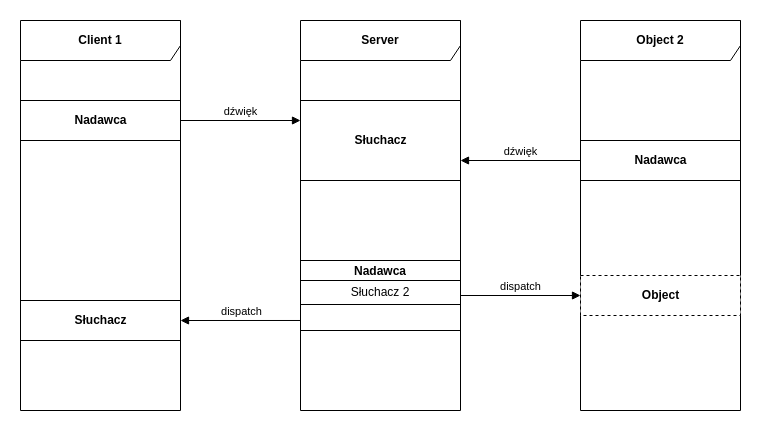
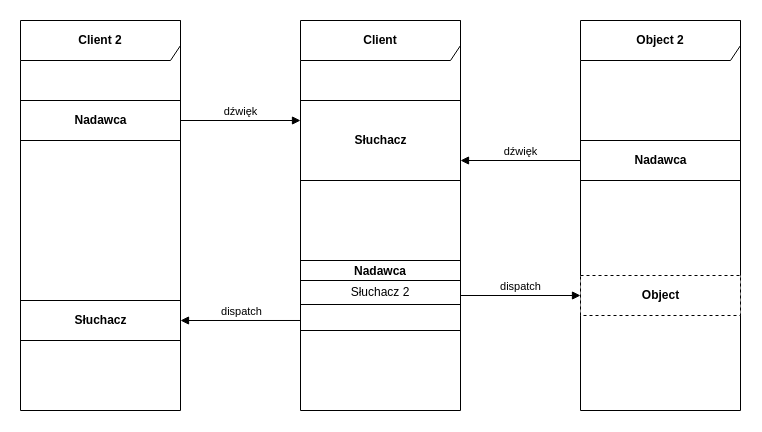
  <mxCell id="0" />
  <mxCell id="1" parent="0" />
- <mxCell id="2" value="&lt;b&gt;Client 1&lt;/b&gt;" style="shape=umlFrame;whiteSpace=wrap;html=1;width=160;height=40;" vertex="1" parent="1"><mxGeometry x="20" y="20" width="160" height="390" as="geometry" /></mxCell>
- <mxCell id="3" value="&lt;b&gt;Server&lt;/b&gt;" style="shape=umlFrame;whiteSpace=wrap;html=1;width=160;height=40;" vertex="1" parent="1"><mxGeometry x="300" y="20" width="160" height="390" as="geometry" /></mxCell>
+ <mxCell id="2" value="&lt;b&gt;Client 2&lt;/b&gt;" style="shape=umlFrame;whiteSpace=wrap;html=1;width=160;height=40;" vertex="1" parent="1"><mxGeometry x="20" y="20" width="160" height="390" as="geometry" /></mxCell>
+ <mxCell id="3" value="&lt;b&gt;Client&lt;/b&gt;" style="shape=umlFrame;whiteSpace=wrap;html=1;width=160;height=40;" vertex="1" parent="1"><mxGeometry x="300" y="20" width="160" height="390" as="geometry" /></mxCell>
  <mxCell id="4" value="&lt;b&gt;Object 2&lt;/b&gt;" style="shape=umlFrame;whiteSpace=wrap;html=1;width=160;height=40;" vertex="1" parent="1"><mxGeometry x="580" y="20" width="160" height="390" as="geometry" /></mxCell>
  <mxCell id="5" value="&lt;b&gt;Nadawca&lt;/b&gt;" style="html=1;" vertex="1" parent="1"><mxGeometry x="20" y="100" width="160" height="40" as="geometry" /></mxCell>
  <mxCell id="6" value="&lt;span style=&quot;font-family: &amp;#34;arial&amp;#34;&quot;&gt;&lt;font style=&quot;font-size: 12px&quot;&gt;&lt;b&gt;Słuchacz&lt;/b&gt;&lt;/font&gt;&lt;/span&gt;" style="html=1;" vertex="1" parent="1"><mxGeometry x="20" y="300" width="160" height="40" as="geometry" /></mxCell>
  <mxCell id="7" value="&lt;span style=&quot;font-family: &amp;#34;arial&amp;#34;&quot;&gt;&lt;b&gt;Słuchacz&lt;/b&gt;&lt;/span&gt;" style="html=1;" vertex="1" parent="1"><mxGeometry x="300" y="100" width="160" height="80" as="geometry" /></mxCell>
  <mxCell id="8" value="&lt;b&gt;Nadawca&lt;/b&gt;" style="html=1;" vertex="1" parent="1"><mxGeometry x="580" y="140" width="160" height="40" as="geometry" /></mxCell>
  <mxCell id="9" value="&lt;b&gt;Object&lt;/b&gt;" style="html=1;dashed=1;" vertex="1" parent="1"><mxGeometry x="580" y="275" width="160" height="40" as="geometry" /></mxCell>
  <mxCell id="10" value="dźwięk" style="html=1;verticalAlign=bottom;endArrow=block;exitX=1;exitY=0.5;exitDx=0;exitDy=0;entryX=0;entryY=0.25;entryDx=0;entryDy=0;" edge="1" parent="1" source="5" target="7"><mxGeometry width="80" relative="1" as="geometry"><mxPoint x="190" y="500" as="sourcePoint" /><mxPoint x="270" y="500" as="targetPoint" /></mxGeometry></mxCell>
  <mxCell id="11" value="dźwięk" style="html=1;verticalAlign=bottom;endArrow=block;exitX=0;exitY=0.5;exitDx=0;exitDy=0;entryX=1;entryY=0.75;entryDx=0;entryDy=0;" edge="1" parent="1" source="8" target="7"><mxGeometry width="80" relative="1" as="geometry"><mxPoint x="410" y="265" as="sourcePoint" /><mxPoint x="500" y="120" as="targetPoint" /></mxGeometry></mxCell>
  <mxCell id="12" value="dispatch" style="html=1;verticalAlign=bottom;endArrow=block;entryX=1;entryY=0.5;entryDx=0;entryDy=0;exitX=0.006;exitY=0.857;exitDx=0;exitDy=0;exitPerimeter=0;" edge="1" parent="1" source="14" target="6"><mxGeometry width="80" relative="1" as="geometry"><mxPoint x="270" y="280" as="sourcePoint" /><mxPoint x="220" y="370" as="targetPoint" /></mxGeometry></mxCell>
  <mxCell id="13" value="dispatch" style="html=1;verticalAlign=bottom;endArrow=block;entryX=0;entryY=0.5;entryDx=0;entryDy=0;exitX=1;exitY=0.5;exitDx=0;exitDy=0;" edge="1" parent="1" source="14" target="9"><mxGeometry width="80" relative="1" as="geometry"><mxPoint x="460" y="320" as="sourcePoint" /><mxPoint x="580" y="370" as="targetPoint" /></mxGeometry></mxCell>
  <mxCell id="14" value="" style="html=1;" vertex="1" parent="1"><mxGeometry x="300" y="260" width="160" height="70" as="geometry" /></mxCell>
  <mxCell id="15" value="Nadawca" style="text;align=center;fontStyle=1;verticalAlign=middle;spacingLeft=3;spacingRight=3;strokeColor=none;rotatable=0;points=[[0,0.5],[1,0.5]];portConstraint=eastwest;" vertex="1" parent="1"><mxGeometry x="300" y="260" width="160" height="20" as="geometry" /></mxCell>
  <mxCell id="16" value="" style="line;strokeWidth=1;fillColor=none;align=left;verticalAlign=middle;spacingTop=-1;spacingLeft=3;spacingRight=3;rotatable=0;labelPosition=right;points=[];portConstraint=eastwest;" vertex="1" parent="1"><mxGeometry x="300" y="276" width="160" height="8" as="geometry" /></mxCell>
  <mxCell id="17" value="" style="line;strokeWidth=1;fillColor=none;align=left;verticalAlign=middle;spacingTop=-1;spacingLeft=3;spacingRight=3;rotatable=0;labelPosition=right;points=[];portConstraint=eastwest;" vertex="1" parent="1"><mxGeometry x="300" y="300" width="160" height="8" as="geometry" /></mxCell>
  <mxCell id="18" value="Słuchacz 2" style="text;align=center;fontStyle=0;verticalAlign=middle;spacingLeft=3;spacingRight=3;strokeColor=none;rotatable=0;points=[[0,0.5],[1,0.5]];portConstraint=eastwest;" vertex="1" parent="1"><mxGeometry x="300" y="282" width="160" height="18" as="geometry" /></mxCell>
